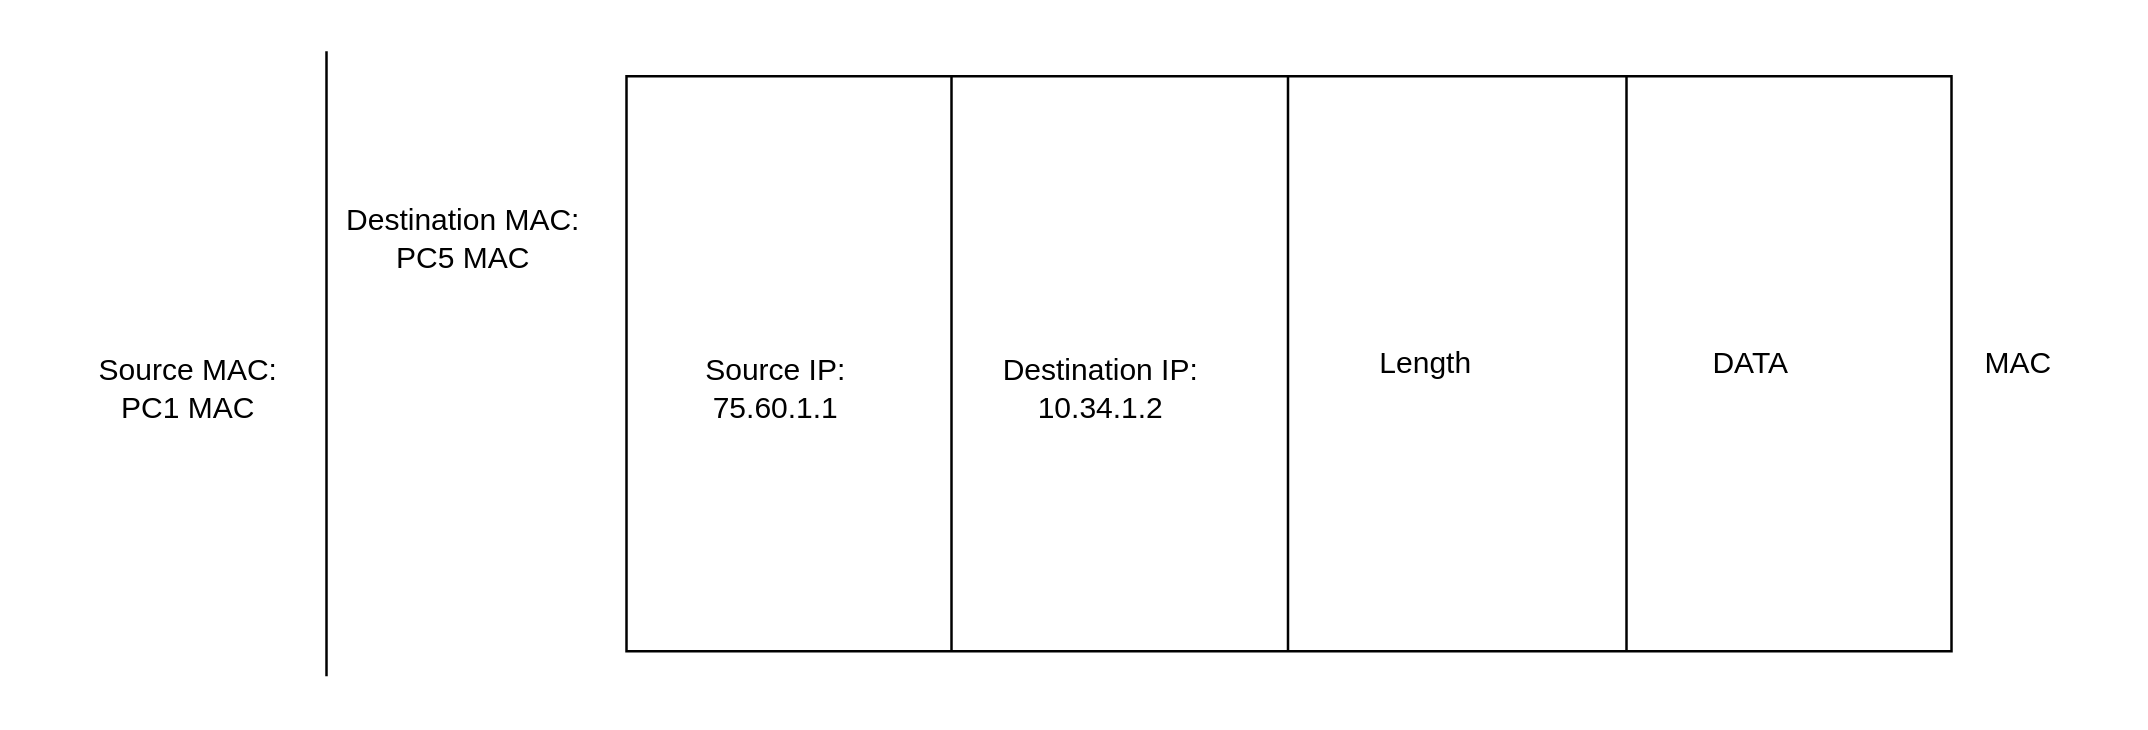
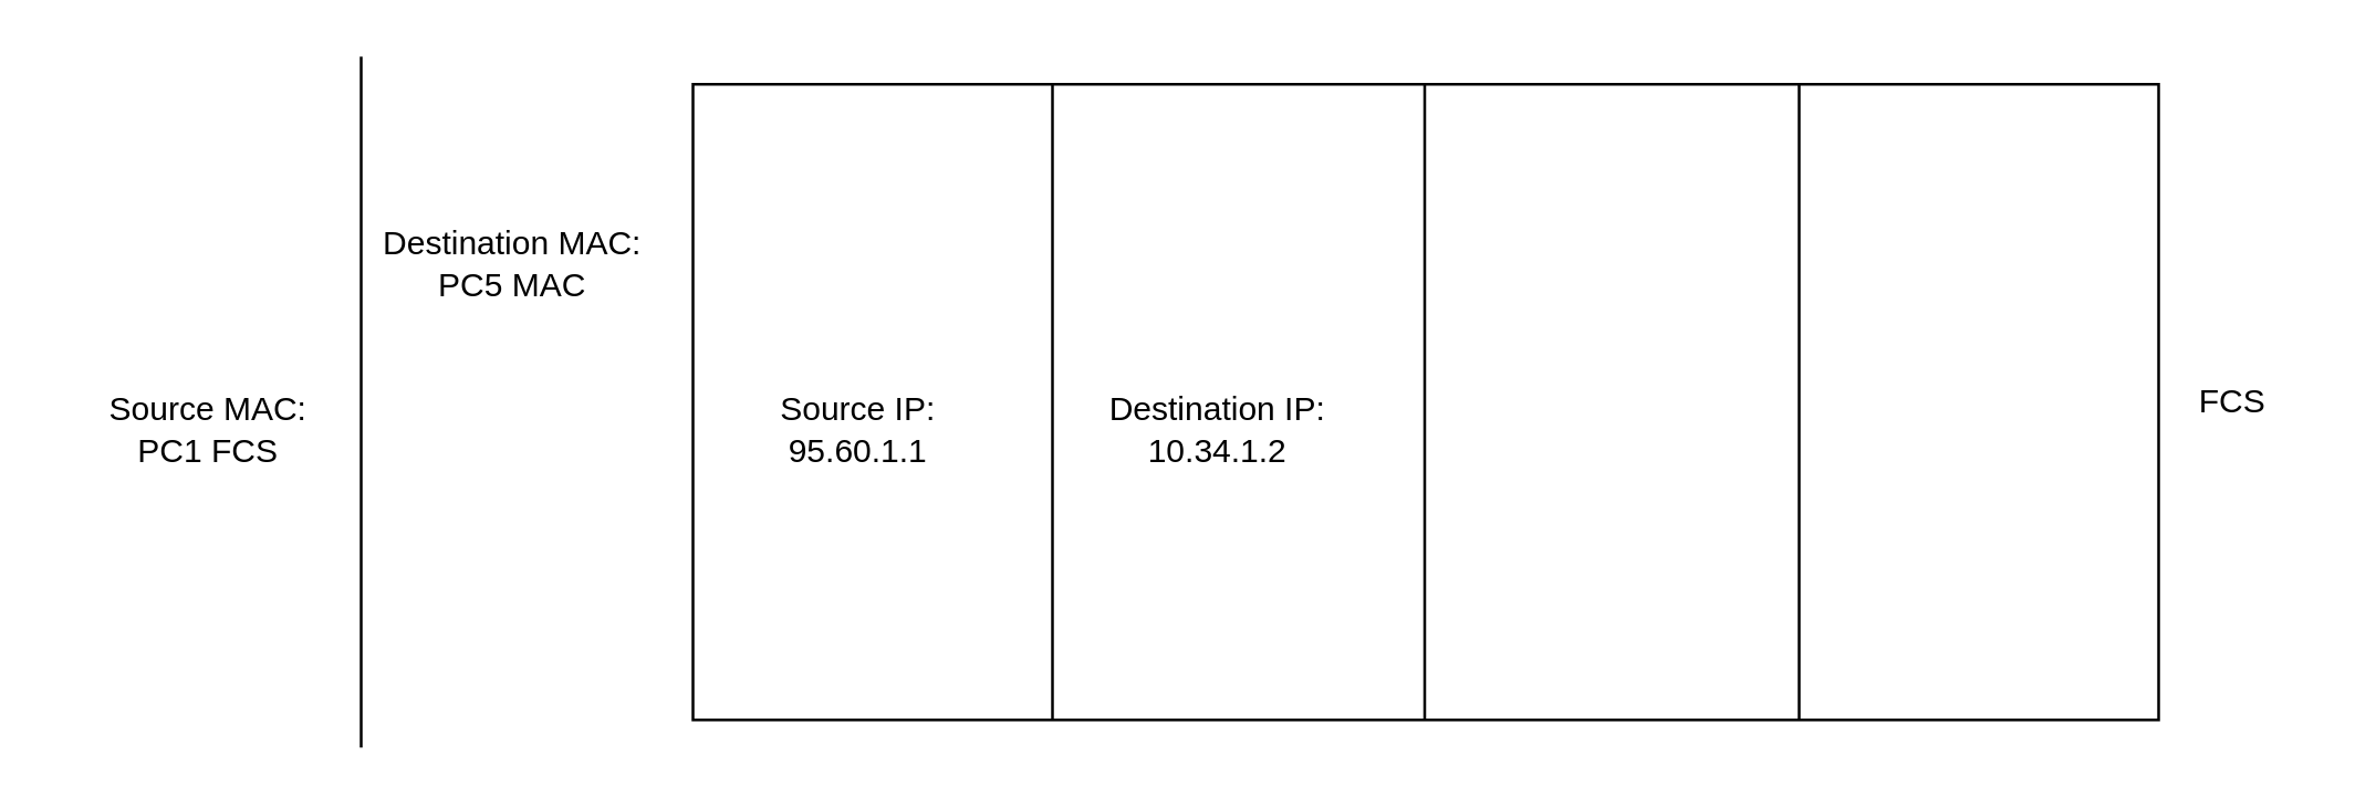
  <mxCell id="0" />
  <mxCell id="1" parent="0" />
  <mxCell id="2" value="" style="rounded=0;whiteSpace=wrap;html=1;" vertex="1" parent="1"><mxGeometry x="250" y="30" width="530" height="230" as="geometry" /></mxCell>
  <mxCell id="3" value="" style="endArrow=none;html=1;rounded=0;" edge="1" parent="1"><mxGeometry width="50" height="50" relative="1" as="geometry"><mxPoint x="130" y="270" as="sourcePoint" /><mxPoint x="130" y="20" as="targetPoint" /></mxGeometry></mxCell>
- <mxCell id="4" value="Length" style="text;html=1;strokeColor=none;fillColor=none;align=center;verticalAlign=middle;whiteSpace=wrap;rounded=0;" vertex="1" parent="1"><mxGeometry x="540" y="130" width="60" height="30" as="geometry" /></mxCell>
- <mxCell id="5" value="Source IP: 75.60.1.1" style="text;html=1;strokeColor=none;fillColor=none;align=center;verticalAlign=middle;whiteSpace=wrap;rounded=0;" vertex="1" parent="1"><mxGeometry x="270" y="140" width="80" height="30" as="geometry" /></mxCell>
- <mxCell id="6" value="Source MAC:&lt;br&gt;PC1 MAC" style="text;html=1;strokeColor=none;fillColor=none;align=center;verticalAlign=middle;whiteSpace=wrap;rounded=0;" vertex="1" parent="1"><mxGeometry x="20" y="140" width="110" height="30" as="geometry" /></mxCell>
+ <mxCell id="5" value="Source IP: 95.60.1.1" style="text;html=1;strokeColor=none;fillColor=none;align=center;verticalAlign=middle;whiteSpace=wrap;rounded=0;" vertex="1" parent="1"><mxGeometry x="270" y="140" width="80" height="30" as="geometry" /></mxCell>
+ <mxCell id="6" value="Source MAC:&lt;br&gt;PC1 FCS" style="text;html=1;strokeColor=none;fillColor=none;align=center;verticalAlign=middle;whiteSpace=wrap;rounded=0;" vertex="1" parent="1"><mxGeometry x="20" y="140" width="110" height="30" as="geometry" /></mxCell>
  <mxCell id="7" value="Destination MAC:&lt;br&gt;PC5 MAC" style="text;html=1;strokeColor=none;fillColor=none;align=center;verticalAlign=middle;whiteSpace=wrap;rounded=0;" vertex="1" parent="1"><mxGeometry x="130" y="80" width="110" height="30" as="geometry" /></mxCell>
  <mxCell id="8" value="" style="endArrow=none;html=1;rounded=0;" edge="1" parent="1" target="2"><mxGeometry width="50" height="50" relative="1" as="geometry"><mxPoint x="410" y="260" as="sourcePoint" /><mxPoint x="460" y="210" as="targetPoint" /></mxGeometry></mxCell>
  <mxCell id="9" value="" style="endArrow=none;html=1;rounded=0;" edge="1" parent="1"><mxGeometry width="50" height="50" relative="1" as="geometry"><mxPoint x="380" y="260" as="sourcePoint" /><mxPoint x="380" y="30" as="targetPoint" /></mxGeometry></mxCell>
  <mxCell id="10" value="" style="endArrow=none;html=1;rounded=0;" edge="1" parent="1"><mxGeometry width="50" height="50" relative="1" as="geometry"><mxPoint x="514.6" y="260" as="sourcePoint" /><mxPoint x="514.6" y="30" as="targetPoint" /></mxGeometry></mxCell>
  <mxCell id="11" value="" style="endArrow=none;html=1;rounded=0;" edge="1" parent="1"><mxGeometry width="50" height="50" relative="1" as="geometry"><mxPoint x="650" y="260" as="sourcePoint" /><mxPoint x="650" y="30" as="targetPoint" /></mxGeometry></mxCell>
  <mxCell id="12" value="Destination IP: 10.34.1.2" style="text;html=1;strokeColor=none;fillColor=none;align=center;verticalAlign=middle;whiteSpace=wrap;rounded=0;" vertex="1" parent="1"><mxGeometry x="395" y="140" width="90" height="30" as="geometry" /></mxCell>
- <mxCell id="13" value="DATA" style="text;html=1;strokeColor=none;fillColor=none;align=center;verticalAlign=middle;whiteSpace=wrap;rounded=0;" vertex="1" parent="1"><mxGeometry x="670" y="130" width="60" height="30" as="geometry" /></mxCell>
- <mxCell id="14" value="MAC" style="text;html=1;strokeColor=none;fillColor=none;align=center;verticalAlign=middle;whiteSpace=wrap;rounded=0;" vertex="1" parent="1"><mxGeometry x="777" y="130" width="60" height="30" as="geometry" /></mxCell>
+ <mxCell id="14" value="FCS" style="text;html=1;strokeColor=none;fillColor=none;align=center;verticalAlign=middle;whiteSpace=wrap;rounded=0;" vertex="1" parent="1"><mxGeometry x="777" y="130" width="60" height="30" as="geometry" /></mxCell>
